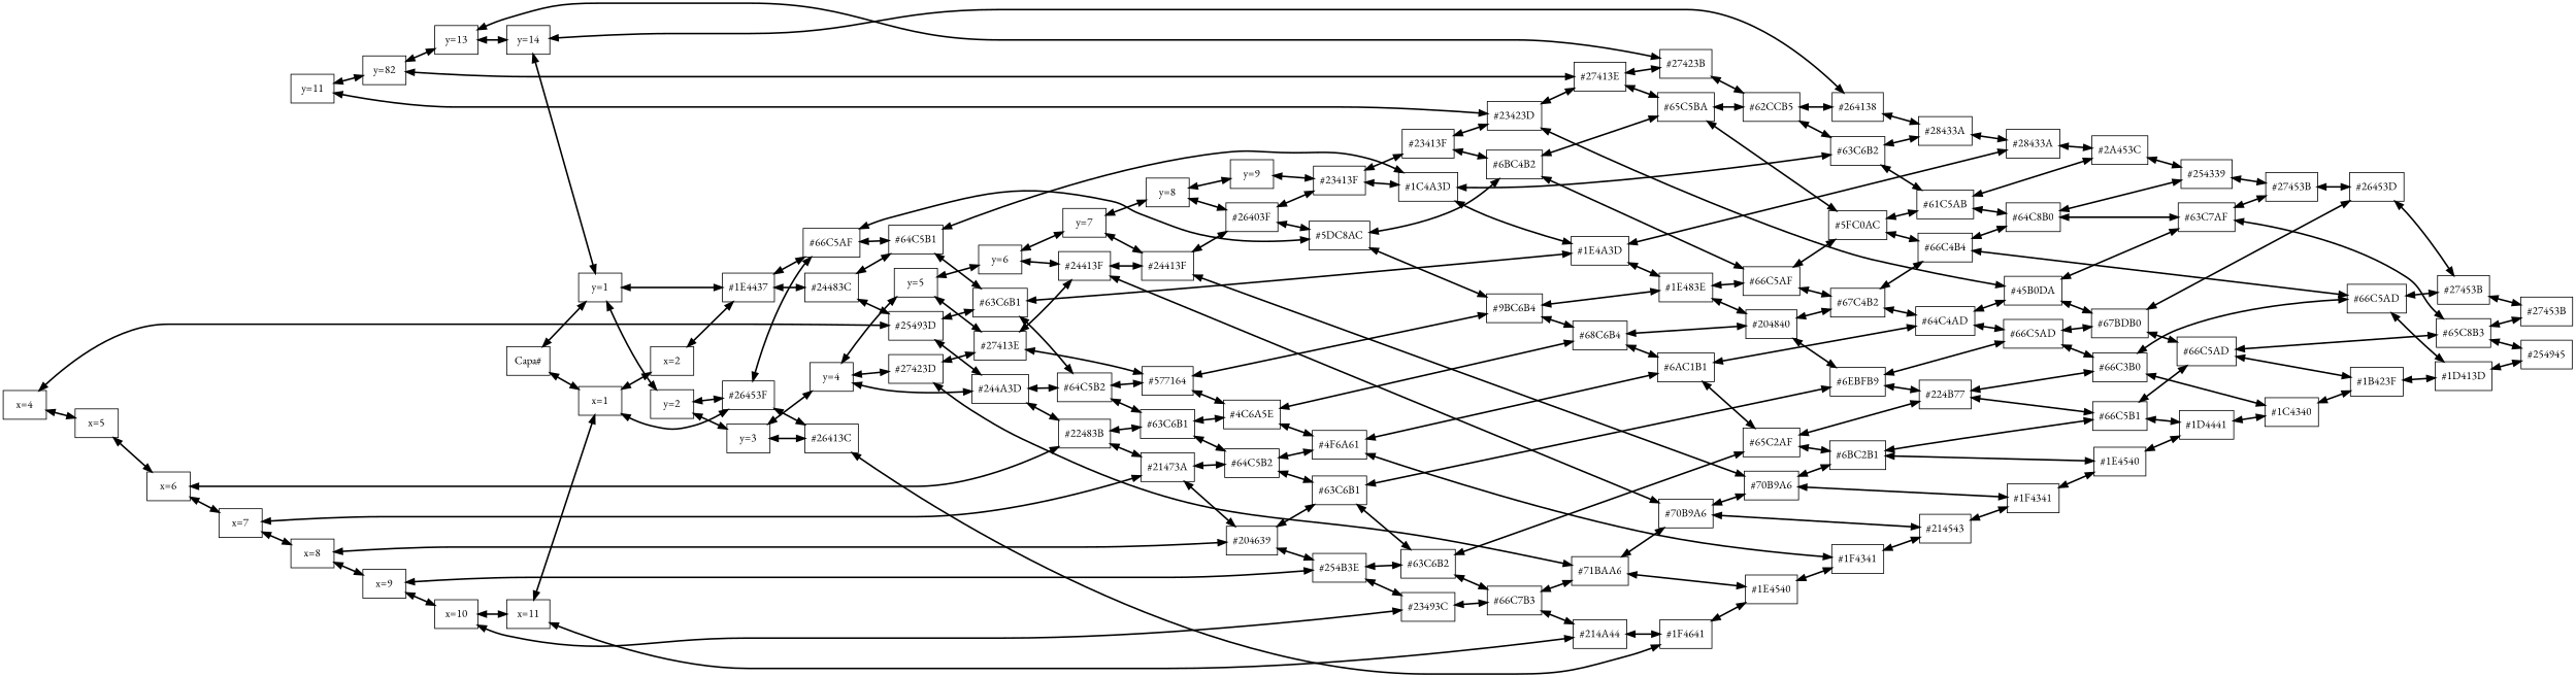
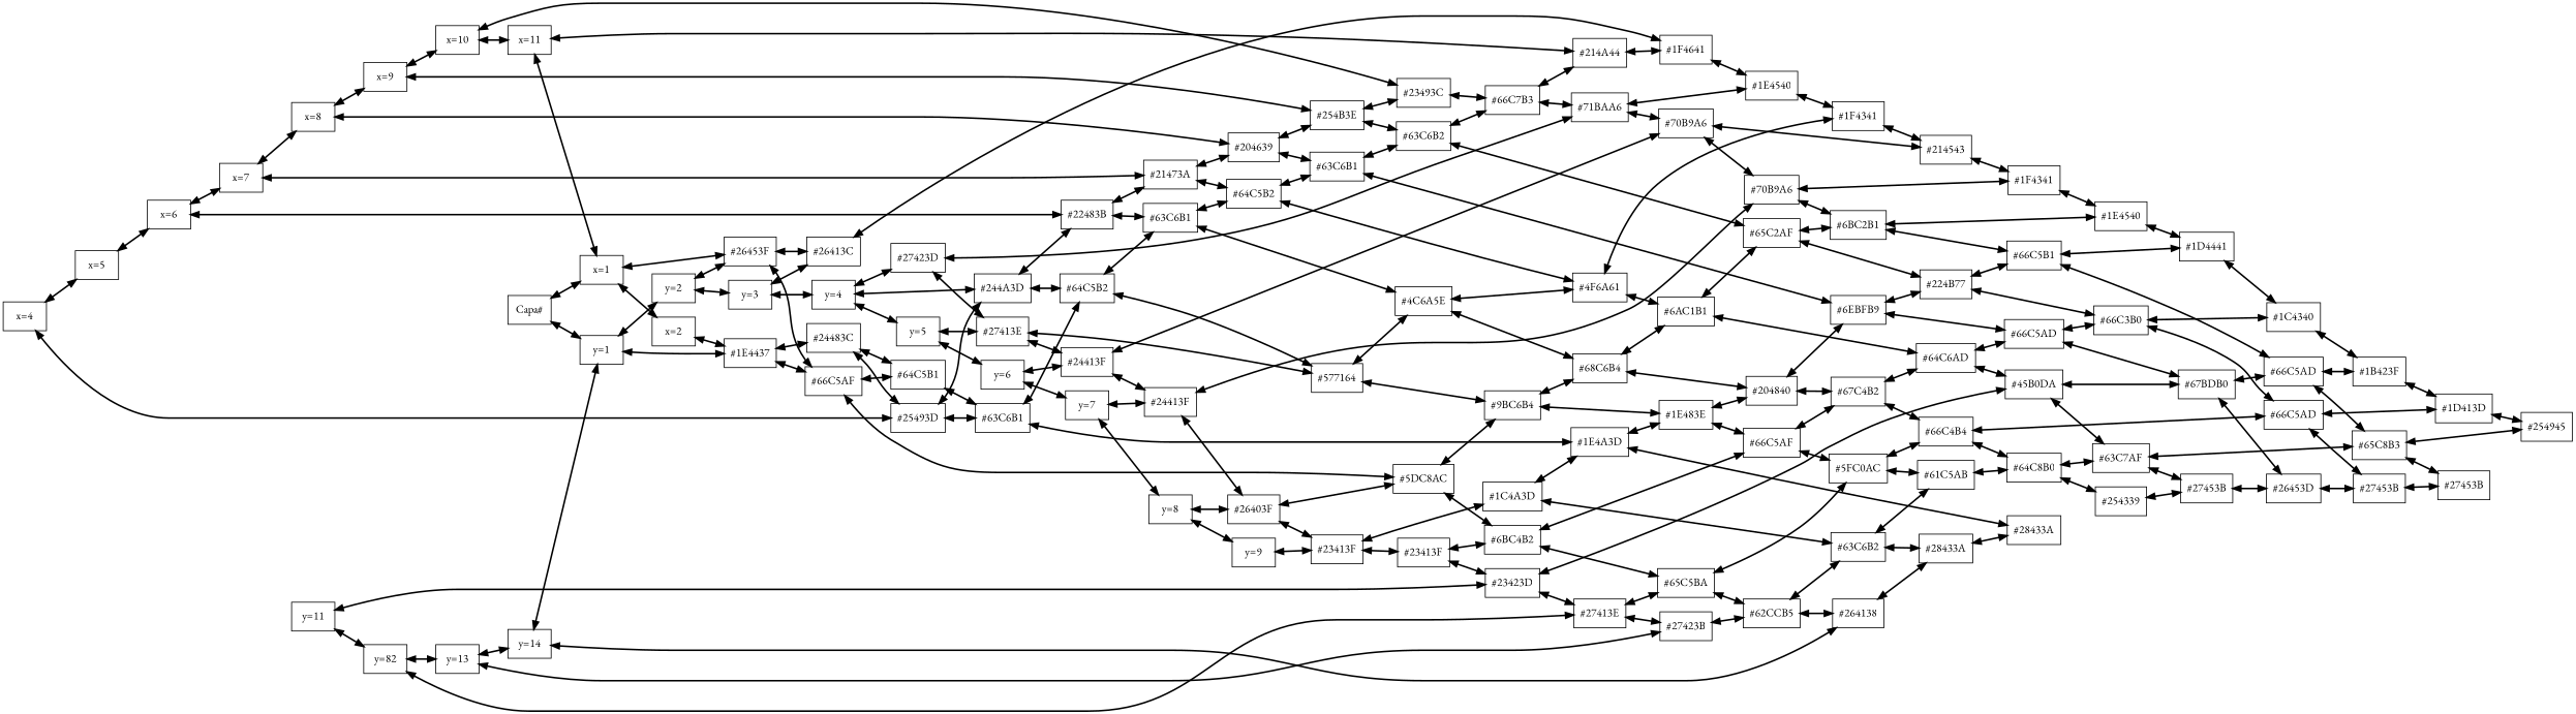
  digraph {
    fontname="EB Garamond"
    rankdir=LR
    node [fontname="EB Garamond" shape=box]
    edge [dir=both fontname="EB Garamond" style=bold]
    n1 [label="Capa#"]
    n2 [label="x=1"]
    n3 [label="y=1"]
    n4 [label="x=2"]
    n5 [label="#26453F"]
    n6 [label="#1E4437"]
    n7 [label="y=2"]
    n8 [label="#26413C"]
    n9 [label="#66C5AF"]
    n10 [label="#24483C"]
    n11 [label="x=4"]
    n12 [label="x=5"]
    n13 [label="#25493D"]
    n14 [label="#64C5B1"]
    n15 [label="x=6"]
    n16 [label="#244A3D"]
    n17 [label="#63C6B1"]
    n18 [label="x=7"]
    n19 [label="#22483B"]
    n20 [label="#64C5B2"]
    n21 [label="x=8"]
    n22 [label="#21473A"]
    n23 [label="#63C6B1"]
    n24 [label="x=9"]
    n25 [label="#204639"]
    n26 [label="#64C5B2"]
    n27 [label="x=10"]
    n28 [label="#254B3E"]
    n29 [label="#63C6B1"]
    n30 [label="x=11"]
    n31 [label="#23493C"]
    n32 [label="#63C6B2"]
    n33 [label="#214A44"]
    n34 [label="#66C7B3"]
    n35 [label="#1F4641"]
    n36 [label="y=3"]
    n37 [label="y=4"]
    n38 [label="y=5"]
    n39 [label="#27423D"]
    n40 [label="y=6"]
    n41 [label="#27413E"]
    n42 [label="#71BAA6"]
    n43 [label="y=7"]
    n44 [label="#24413F"]
    n45 [label="#577164"]
    n46 [label="y=8"]
    n47 [label="#24413F"]
    n48 [label="#70B9A6"]
    n49 [label="y=9"]
    n50 [label="#26403F"]
    n51 [label="#70B9A6"]
    n52 [label="#23413F"]
    n53 [label="#5DC8AC"]
    n54 [label="#23413F"]
    n55 [label="#1C4A3D"]
    n56 [label="y=11"]
    n57 [label="y=82"]
    n58 [label="#23423D"]
    n59 [label="#6BC4B2"]
    n60 [label="y=13"]
    n61 [label="#27413E"]
    n62 [label="#45B0DA"]
    n63 [label="y=14"]
    n64 [label="#27423B"]
    n65 [label="#65C5BA"]
    n66 [label="#264138"]
    n67 [label="#62CCB5"]
    n68 [label="#28433A"]
    n69 [label="#1E4540"]
    n70 [label="#9BC6B4"]
    n71 [label="#4C6A5E"]
    n72 [label="#214543"]
    n73 [label="#6BC2B1"]
    n74 [label="#1F4341"]
    n75 [label="#63C6B2"]
    n76 [label="#1E4A3D"]
    n77 [label="#66C5AF"]
    n78 [label="#63C7AF"]
    n79 [label="#67BDB0"]
    n80 [label="#5FC0AC"]
    n81 [label="#1E483E"]
    n82 [label="#68C6B4"]
    n83 [label="#67C4B2"]
    n84 [label="#61C5AB"]
    n85 [label="#66C4B4"]
    n86 [label="#28433A"]
-   n87 [label="#2A453C"]
    n88 [label="#64C8B0"]
    n89 [label="#204840"]
    n90 [label="#254339"]
    n91 [label="#4F6A61"]
    n92 [label="#6AC1B1"]
    n93 [label="#6EBFB9"]
-   n94 [label="#64C4AD"]
+   n94 [label="#64C6AD"]
    n95 [label="#66C5AD"]
    n96 [label="#27453B"]
    n97 [label="#1F4341"]
    n98 [label="#65C2AF"]
    n99 [label="#66C5AD"]
    n100 [label="#224B77"]
    n101 [label="#27453B"]
    n102 [label="#1D413D"]
    n103 [label="#65C8B3"]
    n104 [label="#26453D"]
    n105 [label="#66C3B0"]
    n106 [label="#66C5AD"]
    n107 [label="#27453B"]
    n108 [label="#254945"]
    n109 [label="#66C5B1"]
    n110 [label="#1C4340"]
    n111 [label="#1B423F"]
    n112 [label="#1E4540"]
    n113 [label="#1D4441"]
    n1 -> n2
    n1 -> n3
    n2 -> n4
    n2 -> n5
    n3 -> n6
    n3 -> n7
    n4 -> n6
    n5 -> n8
    n5 -> n9
    n6 -> n9
    n6 -> n10
    n7 -> n5
    n7 -> n36
    n8 -> n35
    n9 -> n14
    n9 -> n53
    n10 -> n13
    n10 -> n14
    n11 -> n12
    n11 -> n13
    n12 -> n15
    n13 -> n16
    n13 -> n17
    n14 -> n17
-   n14 -> n55
    n15 -> n18
    n15 -> n19
    n16 -> n19
    n16 -> n20
    n17 -> n20
    n17 -> n76
    n18 -> n21
    n18 -> n22
    n19 -> n22
    n19 -> n23
    n20 -> n23
    n20 -> n45
    n21 -> n24
    n21 -> n25
    n22 -> n25
    n22 -> n26
    n23 -> n26
    n23 -> n71
    n24 -> n27
    n24 -> n28
    n25 -> n28
    n25 -> n29
    n26 -> n29
    n26 -> n91
    n27 -> n30
    n27 -> n31
    n28 -> n31
    n28 -> n32
    n29 -> n32
    n29 -> n93
    n30 -> n2
    n30 -> n33
    n31 -> n34
    n32 -> n34
    n32 -> n98
    n33 -> n35
    n34 -> n33
    n34 -> n42
    n35 -> n69
    n36 -> n8
    n36 -> n37
    n37 -> n16
    n37 -> n38
    n37 -> n39
    n38 -> n40
    n38 -> n41
    n39 -> n41
    n39 -> n42
    n40 -> n43
    n40 -> n44
    n41 -> n44
    n41 -> n45
    n42 -> n48
    n42 -> n69
    n43 -> n46
    n43 -> n47
    n44 -> n47
    n44 -> n48
    n45 -> n70
    n45 -> n71
    n46 -> n49
    n46 -> n50
    n47 -> n50
    n47 -> n51
    n48 -> n51
    n48 -> n72
    n49 -> n52
    n50 -> n52
    n50 -> n53
    n51 -> n73
    n51 -> n74
    n52 -> n54
    n52 -> n55
    n53 -> n59
    n53 -> n70
    n54 -> n58
    n54 -> n59
    n55 -> n75
    n55 -> n76
    n56 -> n57
    n56 -> n58
    n57 -> n60
    n57 -> n61
    n58 -> n61
    n58 -> n62
    n59 -> n65
    n59 -> n77
    n60 -> n63
    n60 -> n64
    n61 -> n64
    n61 -> n65
    n62 -> n78
    n62 -> n79
    n63 -> n3
    n63 -> n66
    n64 -> n67
    n65 -> n67
    n65 -> n80
    n66 -> n68
    n67 -> n66
    n67 -> n75
    n68 -> n86
    n69 -> n97
    n70 -> n81
    n70 -> n82
    n71 -> n82
    n71 -> n91
    n72 -> n74
    n73 -> n109
    n73 -> n112
    n74 -> n112
    n75 -> n68
    n75 -> n84
    n76 -> n81
    n76 -> n86
    n77 -> n80
    n77 -> n83
    n78 -> n96
    n78 -> n103
    n79 -> n104
    n79 -> n106
    n80 -> n84
    n80 -> n85
    n81 -> n77
    n81 -> n89
    n82 -> n89
    n82 -> n92
    n83 -> n85
    n83 -> n94
-   n84 -> n87
    n84 -> n88
    n85 -> n88
    n85 -> n95
-   n86 -> n87
-   n87 -> n90
    n88 -> n78
    n88 -> n90
    n89 -> n83
    n89 -> n93
    n90 -> n96
    n91 -> n92
    n91 -> n97
    n92 -> n94
    n92 -> n98
    n93 -> n99
    n93 -> n100
    n94 -> n62
    n94 -> n99
    n95 -> n101
    n95 -> n102
    n96 -> n104
    n97 -> n72
    n98 -> n73
    n98 -> n100
    n99 -> n79
    n99 -> n105
    n100 -> n105
    n100 -> n109
    n101 -> n107
    n102 -> n108
    n103 -> n107
    n103 -> n108
    n104 -> n101
    n105 -> n95
    n105 -> n110
    n106 -> n103
    n106 -> n111
    n109 -> n106
    n109 -> n113
    n110 -> n111
    n111 -> n102
    n112 -> n113
    n113 -> n110
  }
